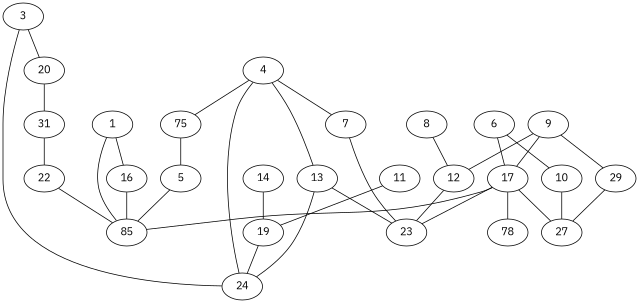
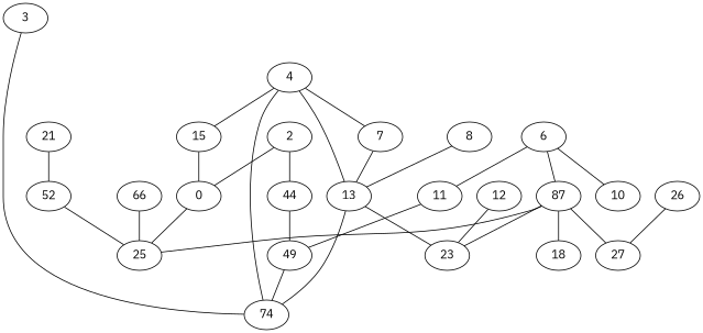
  graph {
    fontname="IBM Plex Sans"
    node [fontname="IBM Plex Sans"]
    edge [fontname="IBM Plex Sans"]
-   1
-   25 [label=85]
-   16
-   14
-   5
-   19
-   24
-   22
+   25
+   16 [label=66]
+   2
+   14 [label=44]
+   5 [label=0]
+   19 [label=49]
+   24 [label=74]
+   22 [label=52]
    3
-   20
-   21 [label=31]
+   21
    10
    27
    4
    13
    7
-   15 [label=75]
+   15
    23
    6
    11
-   17
-   18 [label=78]
+   17 [label=87]
+   18
    8
-   9
    12
-   26 [label=29]
-   1 -- 25
-   1 -- 16
+   26
    16 -- 25
+   2 -- 14
+   2 -- 5
    14 -- 19
    5 -- 25
    19 -- 24
    22 -- 25
    3 -- 24
-   3 -- 20
-   20 -- 21
    21 -- 22
-   10 -- 27
    4 -- 24
    4 -- 13
    4 -- 7
    4 -- 15
    13 -- 24
    13 -- 23
-   7 -- 23
+   7 -- 13
    15 -- 5
    6 -- 10
+   6 -- 11
    6 -- 17
    11 -- 19
    17 -- 25
    17 -- 27
    17 -- 23
    17 -- 18
-   8 -- 12
-   9 -- 17
-   9 -- 12
-   9 -- 26
+   8 -- 13
    12 -- 23
    26 -- 27
  }
